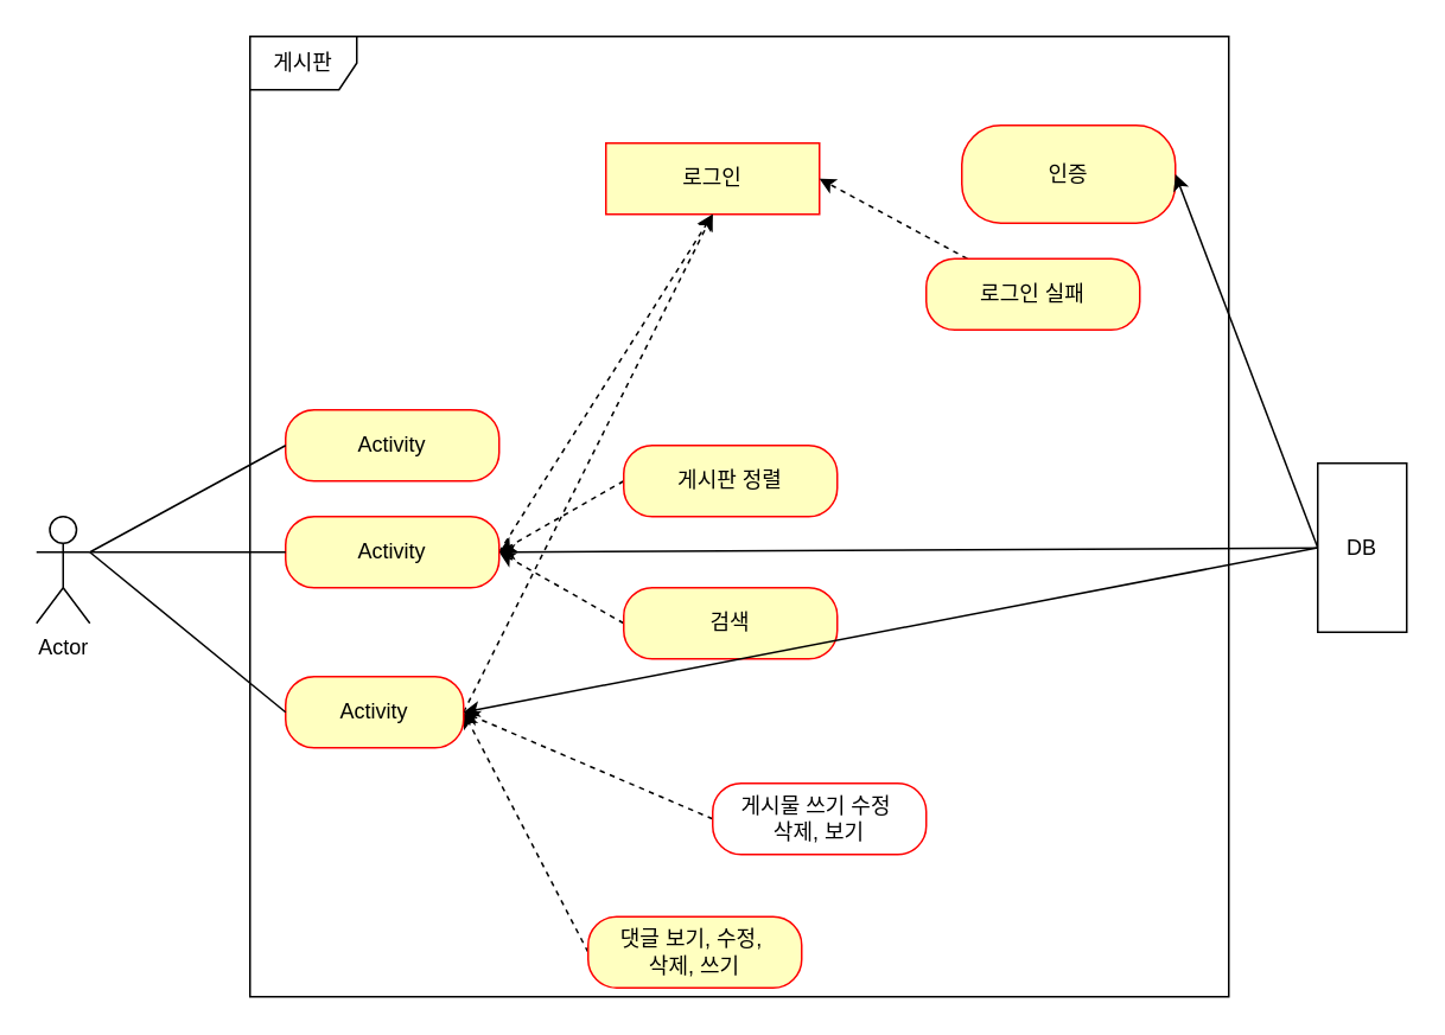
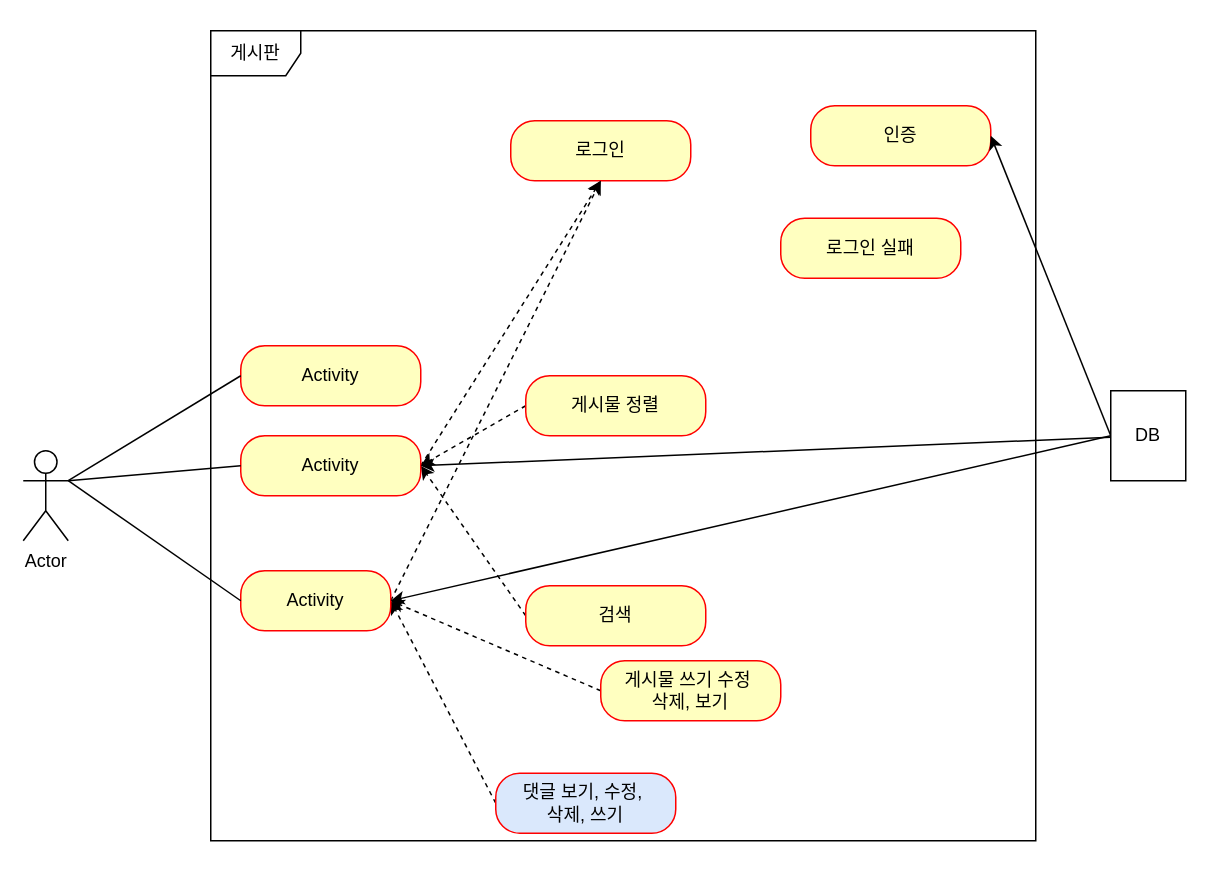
  <mxCell id="0" />
  <mxCell id="1" parent="0" />
- <mxCell id="2" value="Actor" style="shape=umlActor;verticalLabelPosition=bottom;verticalAlign=top;html=1;outlineConnect=0;" parent="1" vertex="1"><mxGeometry x="20" y="290" width="30" height="60" as="geometry" /></mxCell>
+ <mxCell id="2" value="Actor" style="shape=umlActor;verticalLabelPosition=bottom;verticalAlign=top;html=1;outlineConnect=0;" parent="1" vertex="1"><mxGeometry x="15" y="300" width="30" height="60" as="geometry" /></mxCell>
  <mxCell id="3" value="게시판" style="shape=umlFrame;whiteSpace=wrap;html=1;pointerEvents=0;" vertex="1" parent="1"><mxGeometry x="140" y="20" width="550" height="540" as="geometry" /></mxCell>
- <mxCell id="4" value="로그인" style="whiteSpace=wrap;html=1;arcSize=40;fontColor=#000000;fillColor=#ffffc0;strokeColor=#ff0000;rounded=0;" vertex="1" parent="1"><mxGeometry x="340" y="80" width="120" height="40" as="geometry" /></mxCell>
+ <mxCell id="4" value="로그인" style="rounded=1;whiteSpace=wrap;html=1;arcSize=40;fontColor=#000000;fillColor=#ffffc0;strokeColor=#ff0000;" vertex="1" parent="1"><mxGeometry x="340" y="80" width="120" height="40" as="geometry" /></mxCell>
  <mxCell id="5" style="rounded=0;orthogonalLoop=1;jettySize=auto;html=1;exitX=0;exitY=0.5;exitDx=0;exitDy=0;entryX=1;entryY=0.5;entryDx=0;entryDy=0;dashed=1;" edge="1" parent="1" source="6" target="17"><mxGeometry relative="1" as="geometry" /></mxCell>
- <mxCell id="6" value="게시물 쓰기 수정&amp;nbsp;&lt;br&gt;삭제, 보기" style="rounded=1;whiteSpace=wrap;html=1;arcSize=40;fontColor=#000000;fillColor=#ffffff;strokeColor=#ff0000;" vertex="1" parent="1"><mxGeometry x="400" y="440" width="120" height="40" as="geometry" /></mxCell>
- <mxCell id="7" value="인증" style="rounded=1;whiteSpace=wrap;html=1;arcSize=40;fontColor=#000000;fillColor=#ffffc0;strokeColor=#ff0000;" vertex="1" parent="1"><mxGeometry x="540" y="70" width="120" height="55" as="geometry" /></mxCell>
- <mxCell id="8" style="rounded=0;orthogonalLoop=1;jettySize=auto;html=1;endArrow=classic;endFill=1;entryX=1;entryY=0.5;entryDx=0;entryDy=0;dashed=1;" edge="1" parent="1" source="9" target="4"><mxGeometry relative="1" as="geometry"><mxPoint x="300" y="120" as="targetPoint" /></mxGeometry></mxCell>
+ <mxCell id="6" value="게시물 쓰기 수정&amp;nbsp;&lt;br&gt;삭제, 보기" style="rounded=1;whiteSpace=wrap;html=1;arcSize=40;fontColor=#000000;fillColor=#ffffc0;strokeColor=#ff0000;" vertex="1" parent="1"><mxGeometry x="400" y="440" width="120" height="40" as="geometry" /></mxCell>
+ <mxCell id="7" value="인증" style="rounded=1;whiteSpace=wrap;html=1;arcSize=40;fontColor=#000000;fillColor=#ffffc0;strokeColor=#ff0000;" vertex="1" parent="1"><mxGeometry x="540" y="70" width="120" height="40" as="geometry" /></mxCell>
  <mxCell id="9" value="로그인 실패" style="rounded=1;whiteSpace=wrap;html=1;arcSize=40;fontColor=#000000;fillColor=#ffffc0;strokeColor=#ff0000;" vertex="1" parent="1"><mxGeometry x="520" y="145" width="120" height="40" as="geometry" /></mxCell>
  <mxCell id="10" style="rounded=0;orthogonalLoop=1;jettySize=auto;html=1;exitX=0;exitY=0.5;exitDx=0;exitDy=0;entryX=1;entryY=0.5;entryDx=0;entryDy=0;dashed=1;" edge="1" parent="1" source="11" target="17"><mxGeometry relative="1" as="geometry" /></mxCell>
- <mxCell id="11" value="댓글 보기, 수정,&amp;nbsp;&lt;div&gt;삭제, 쓰기&lt;/div&gt;" style="rounded=1;whiteSpace=wrap;html=1;arcSize=40;fontColor=#000000;fillColor=#ffffc0;strokeColor=#ff0000;" vertex="1" parent="1"><mxGeometry x="330" y="515" width="120" height="40" as="geometry" /></mxCell>
+ <mxCell id="11" value="댓글 보기, 수정,&amp;nbsp;&lt;div&gt;삭제, 쓰기&lt;/div&gt;" style="rounded=1;whiteSpace=wrap;html=1;arcSize=40;fontColor=#000000;fillColor=#dae8fc;strokeColor=#ff0000;" vertex="1" parent="1"><mxGeometry x="330" y="515" width="120" height="40" as="geometry" /></mxCell>
  <mxCell id="12" style="rounded=0;orthogonalLoop=1;jettySize=auto;html=1;exitX=0;exitY=0.5;exitDx=0;exitDy=0;entryX=1;entryY=0.5;entryDx=0;entryDy=0;dashed=1;" edge="1" parent="1" source="13" target="20"><mxGeometry relative="1" as="geometry" /></mxCell>
- <mxCell id="13" value="게시판 정렬" style="rounded=1;whiteSpace=wrap;html=1;arcSize=40;fontColor=#000000;fillColor=#ffffc0;strokeColor=#ff0000;" vertex="1" parent="1"><mxGeometry x="350" y="250" width="120" height="40" as="geometry" /></mxCell>
+ <mxCell id="13" value="게시물 정렬" style="rounded=1;whiteSpace=wrap;html=1;arcSize=40;fontColor=#000000;fillColor=#ffffc0;strokeColor=#ff0000;" vertex="1" parent="1"><mxGeometry x="350" y="250" width="120" height="40" as="geometry" /></mxCell>
  <mxCell id="14" style="rounded=0;orthogonalLoop=1;jettySize=auto;html=1;exitX=0;exitY=0.5;exitDx=0;exitDy=0;entryX=1;entryY=0.5;entryDx=0;entryDy=0;dashed=1;" edge="1" parent="1" source="15" target="20"><mxGeometry relative="1" as="geometry" /></mxCell>
- <mxCell id="15" value="검색" style="rounded=1;whiteSpace=wrap;html=1;arcSize=40;fontColor=#000000;fillColor=#ffffc0;strokeColor=#ff0000;" vertex="1" parent="1"><mxGeometry x="350" y="330" width="120" height="40" as="geometry" /></mxCell>
+ <mxCell id="15" value="검색" style="rounded=1;whiteSpace=wrap;html=1;arcSize=40;fontColor=#000000;fillColor=#ffffc0;strokeColor=#ff0000;" vertex="1" parent="1"><mxGeometry x="350" y="390" width="120" height="40" as="geometry" /></mxCell>
  <mxCell id="16" style="rounded=0;orthogonalLoop=1;jettySize=auto;html=1;entryX=0.5;entryY=1;entryDx=0;entryDy=0;dashed=1;exitX=1;exitY=0.5;exitDx=0;exitDy=0;" edge="1" parent="1" source="17" target="4"><mxGeometry relative="1" as="geometry" /></mxCell>
  <mxCell id="17" value="Activity" style="rounded=1;whiteSpace=wrap;html=1;arcSize=40;fontColor=#000000;fillColor=#ffffc0;strokeColor=#ff0000;" vertex="1" parent="1"><mxGeometry x="160" y="380" width="100" height="40" as="geometry" /></mxCell>
  <mxCell id="18" value="Activity" style="rounded=1;whiteSpace=wrap;html=1;arcSize=40;fontColor=#000000;fillColor=#ffffc0;strokeColor=#ff0000;" vertex="1" parent="1"><mxGeometry x="160" y="230" width="120" height="40" as="geometry" /></mxCell>
  <mxCell id="19" style="rounded=0;orthogonalLoop=1;jettySize=auto;html=1;exitX=1;exitY=0.5;exitDx=0;exitDy=0;entryX=0.5;entryY=1;entryDx=0;entryDy=0;dashed=1;" edge="1" parent="1" source="20" target="4"><mxGeometry relative="1" as="geometry" /></mxCell>
  <mxCell id="20" value="Activity" style="rounded=1;whiteSpace=wrap;html=1;arcSize=40;fontColor=#000000;fillColor=#ffffc0;strokeColor=#ff0000;" vertex="1" parent="1"><mxGeometry x="160" y="290" width="120" height="40" as="geometry" /></mxCell>
  <mxCell id="21" style="rounded=0;orthogonalLoop=1;jettySize=auto;html=1;exitX=0;exitY=0.5;exitDx=0;exitDy=0;entryX=1;entryY=0.333;entryDx=0;entryDy=0;entryPerimeter=0;strokeColor=default;endArrow=none;endFill=0;" edge="1" parent="1" source="18" target="2"><mxGeometry relative="1" as="geometry" /></mxCell>
  <mxCell id="22" style="rounded=0;orthogonalLoop=1;jettySize=auto;html=1;strokeColor=default;endArrow=none;endFill=0;exitX=1;exitY=0.333;exitDx=0;exitDy=0;exitPerimeter=0;" edge="1" parent="1" source="2"><mxGeometry relative="1" as="geometry"><mxPoint x="712.68" y="319.65" as="sourcePoint" /><mxPoint x="160" y="310" as="targetPoint" /></mxGeometry></mxCell>
  <mxCell id="23" style="rounded=0;orthogonalLoop=1;jettySize=auto;html=1;strokeColor=default;endArrow=none;endFill=0;exitX=0;exitY=0.5;exitDx=0;exitDy=0;entryX=1;entryY=0.333;entryDx=0;entryDy=0;entryPerimeter=0;" edge="1" parent="1" source="17" target="2"><mxGeometry relative="1" as="geometry"><mxPoint x="180" y="240" as="sourcePoint" /><mxPoint x="70" y="280" as="targetPoint" /></mxGeometry></mxCell>
  <mxCell id="24" style="rounded=0;orthogonalLoop=1;jettySize=auto;html=1;entryX=1;entryY=0.5;entryDx=0;entryDy=0;exitX=0;exitY=0.5;exitDx=0;exitDy=0;" edge="1" parent="1" source="27" target="7"><mxGeometry relative="1" as="geometry" /></mxCell>
  <mxCell id="25" style="rounded=0;orthogonalLoop=1;jettySize=auto;html=1;entryX=1;entryY=0.5;entryDx=0;entryDy=0;" edge="1" parent="1" source="27" target="20"><mxGeometry relative="1" as="geometry"><mxPoint x="300" y="310" as="targetPoint" /></mxGeometry></mxCell>
  <mxCell id="26" style="rounded=0;orthogonalLoop=1;jettySize=auto;html=1;entryX=1;entryY=0.5;entryDx=0;entryDy=0;exitX=0;exitY=0.5;exitDx=0;exitDy=0;" edge="1" parent="1" source="27" target="17"><mxGeometry relative="1" as="geometry" /></mxCell>
- <mxCell id="27" value="DB" style="rounded=0;whiteSpace=wrap;html=1;" vertex="1" parent="1"><mxGeometry x="740" y="260" width="50" height="95" as="geometry" /></mxCell>
+ <mxCell id="27" value="DB" style="rounded=0;whiteSpace=wrap;html=1;" vertex="1" parent="1"><mxGeometry x="740" y="260" width="50" height="60" as="geometry" /></mxCell>
